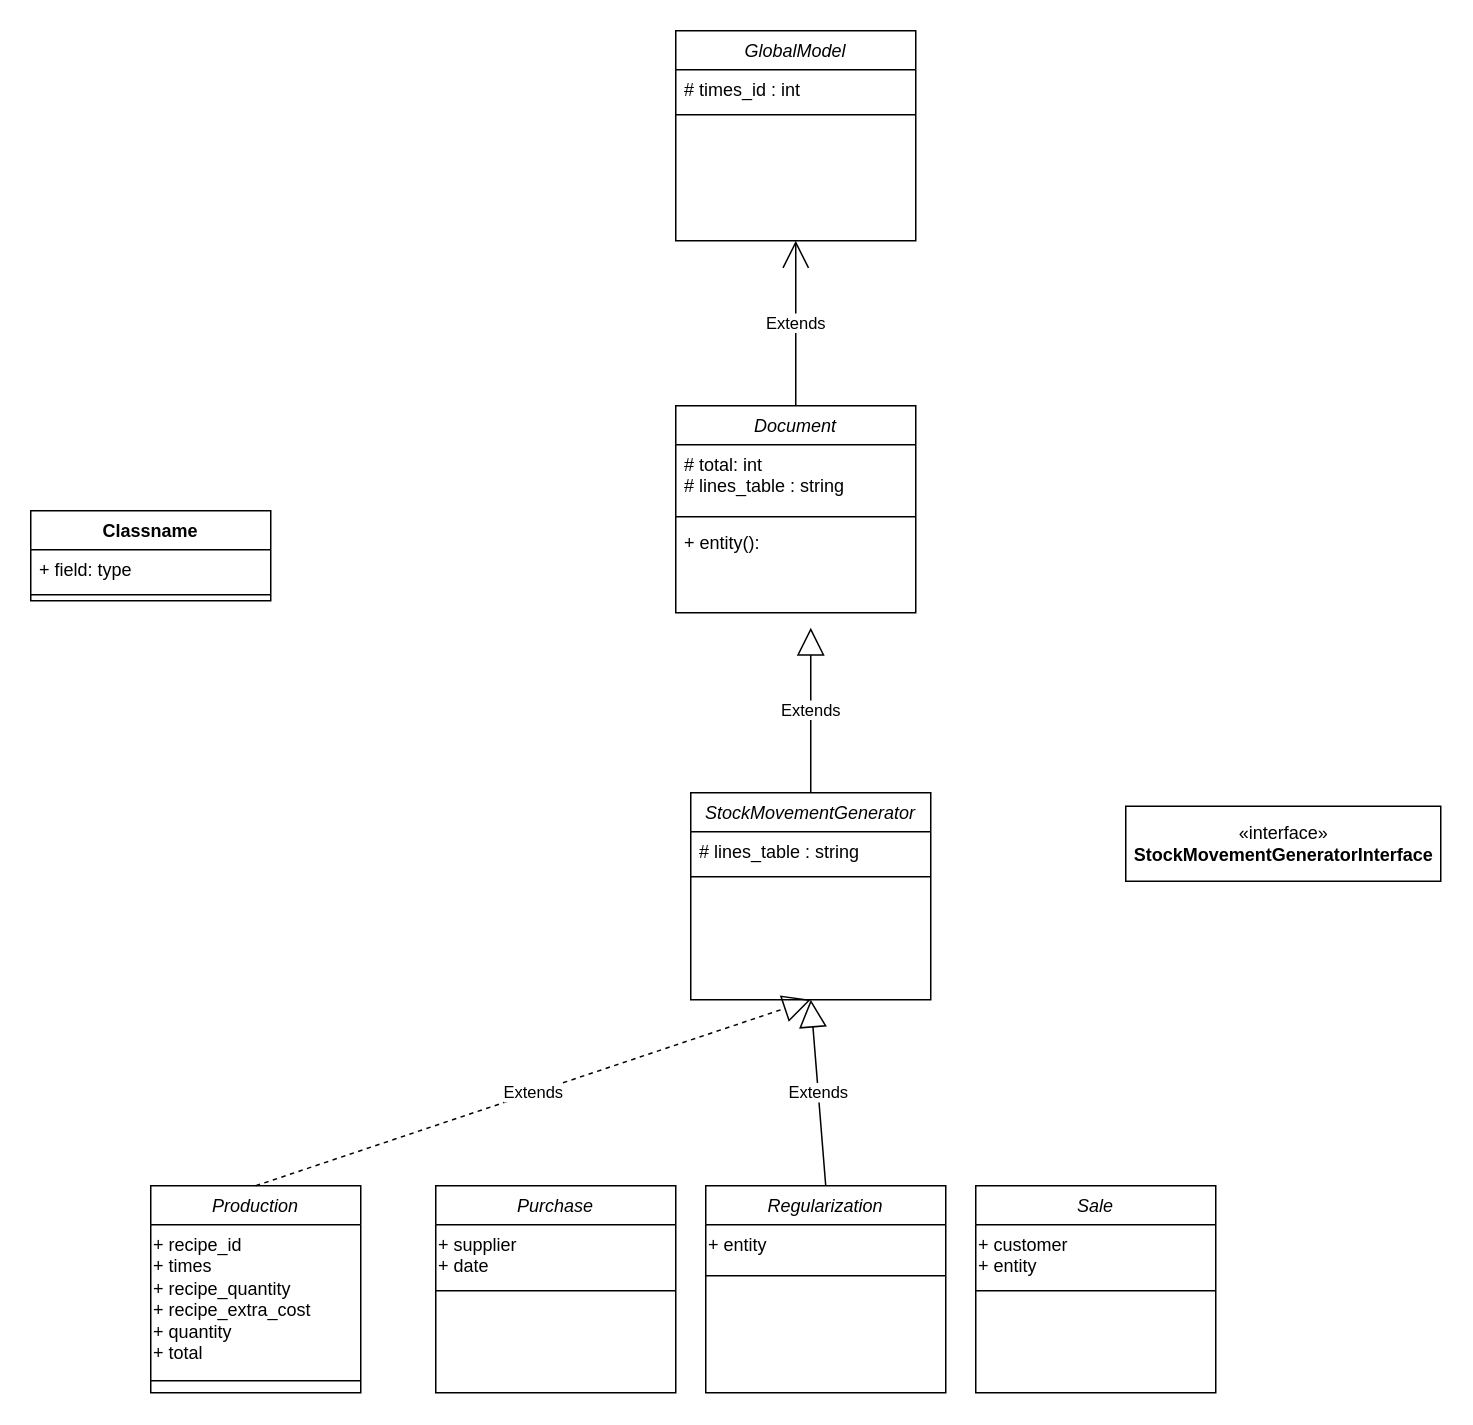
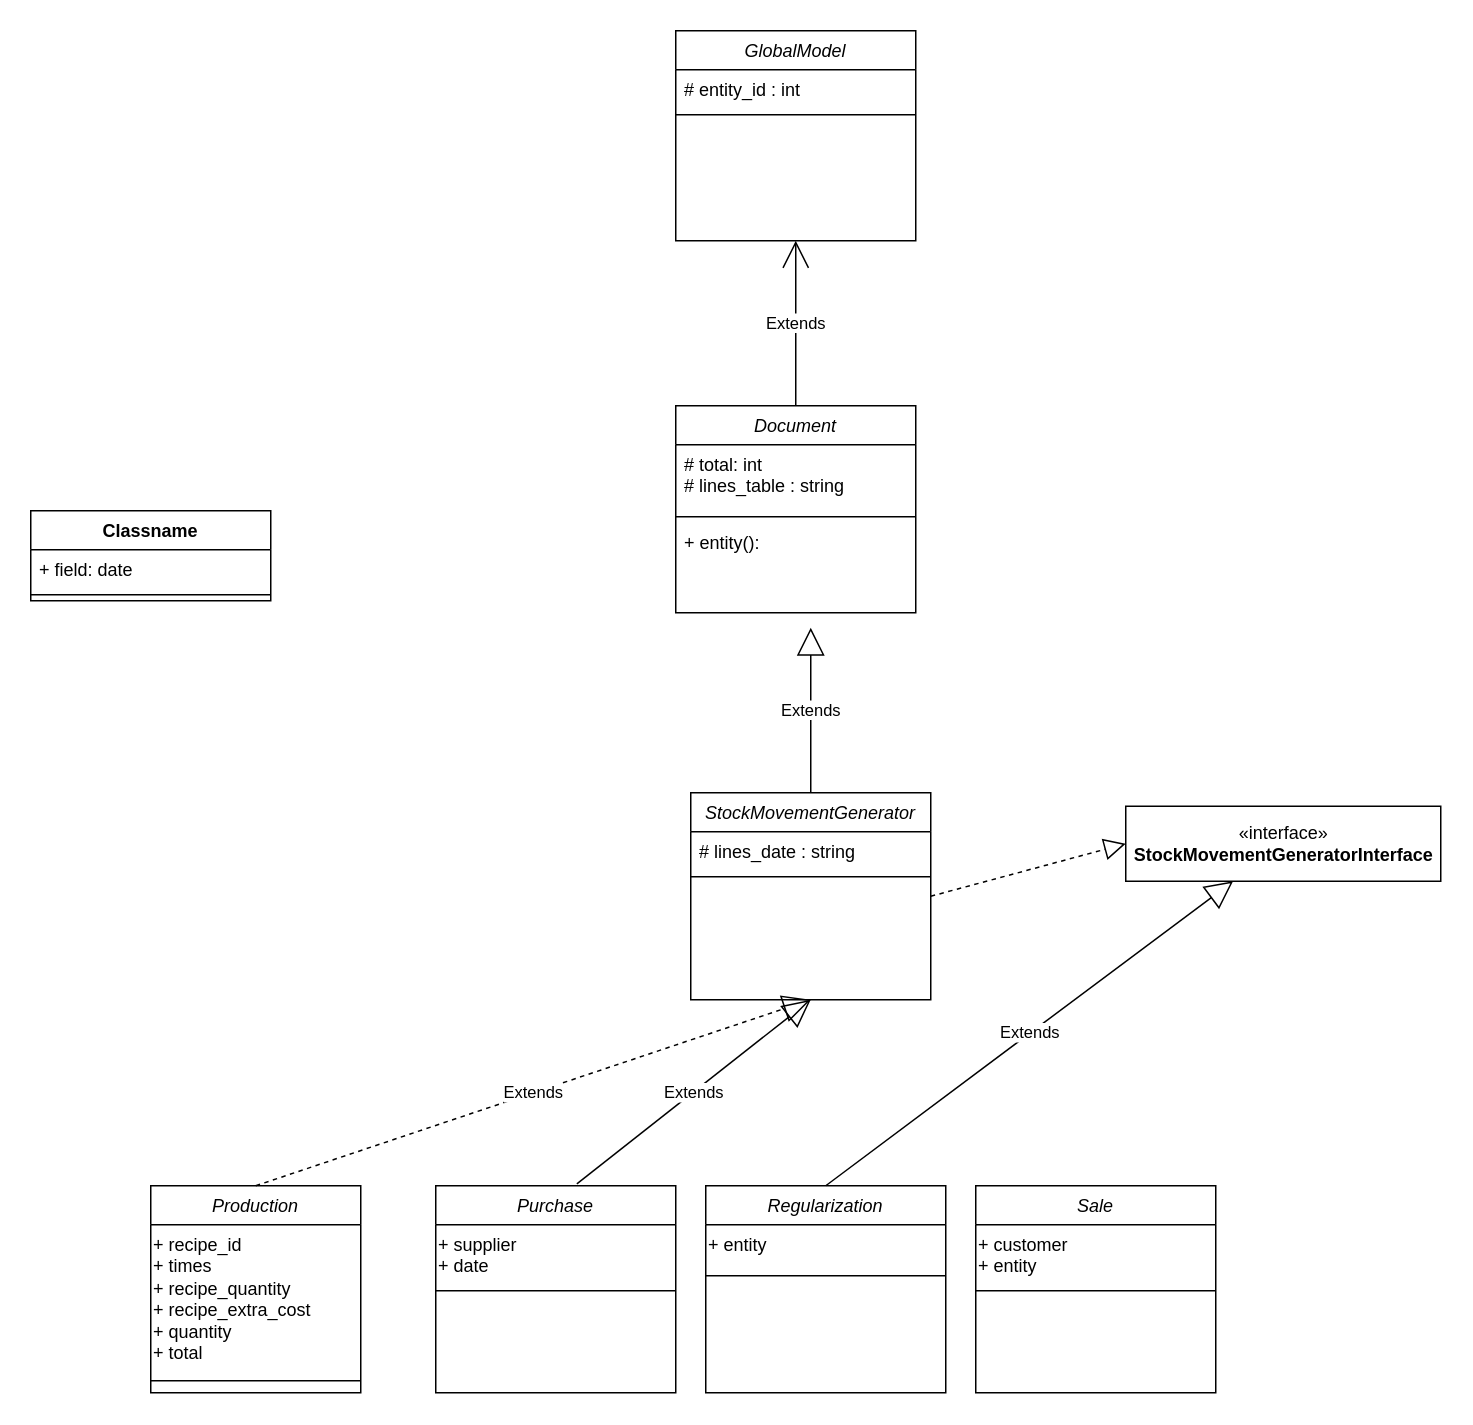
  <mxCell id="0" />
  <mxCell id="1" parent="0" />
  <mxCell id="2" value="GlobalModel&#10;" style="swimlane;fontStyle=2;align=center;verticalAlign=top;childLayout=stackLayout;horizontal=1;startSize=26;horizontalStack=0;resizeParent=1;resizeLast=0;collapsible=1;marginBottom=0;rounded=0;shadow=0;strokeWidth=1;" parent="1" vertex="1"><mxGeometry x="450" y="20" width="160" height="140" as="geometry"><mxRectangle x="230" y="140" width="160" height="26" as="alternateBounds" /></mxGeometry></mxCell>
- <mxCell id="3" value="# times_id : int" style="text;align=left;verticalAlign=top;spacingLeft=4;spacingRight=4;overflow=hidden;rotatable=0;points=[[0,0.5],[1,0.5]];portConstraint=eastwest;" parent="2" vertex="1"><mxGeometry y="26" width="160" height="26" as="geometry" /></mxCell>
+ <mxCell id="3" value="# entity_id : int" style="text;align=left;verticalAlign=top;spacingLeft=4;spacingRight=4;overflow=hidden;rotatable=0;points=[[0,0.5],[1,0.5]];portConstraint=eastwest;" parent="2" vertex="1"><mxGeometry y="26" width="160" height="26" as="geometry" /></mxCell>
  <mxCell id="4" value="" style="line;html=1;strokeWidth=1;align=left;verticalAlign=middle;spacingTop=-1;spacingLeft=3;spacingRight=3;rotatable=0;labelPosition=right;points=[];portConstraint=eastwest;" parent="2" vertex="1"><mxGeometry y="52" width="160" height="8" as="geometry" /></mxCell>
  <mxCell id="5" value="Document&#10;" style="swimlane;fontStyle=2;align=center;verticalAlign=top;childLayout=stackLayout;horizontal=1;startSize=26;horizontalStack=0;resizeParent=1;resizeLast=0;collapsible=1;marginBottom=0;rounded=0;shadow=0;strokeWidth=1;" vertex="1" parent="1"><mxGeometry x="450" y="270" width="160" height="138" as="geometry"><mxRectangle x="230" y="140" width="160" height="26" as="alternateBounds" /></mxGeometry></mxCell>
  <mxCell id="6" value="# total: int&#10;# lines_table : string&#10;&#10;&#10;&#10;&#10;" style="text;align=left;verticalAlign=top;spacingLeft=4;spacingRight=4;overflow=hidden;rotatable=0;points=[[0,0.5],[1,0.5]];portConstraint=eastwest;" vertex="1" parent="5"><mxGeometry y="26" width="160" height="44" as="geometry" /></mxCell>
  <mxCell id="7" value="" style="line;html=1;strokeWidth=1;align=left;verticalAlign=middle;spacingTop=-1;spacingLeft=3;spacingRight=3;rotatable=0;labelPosition=right;points=[];portConstraint=eastwest;" vertex="1" parent="5"><mxGeometry y="70" width="160" height="8" as="geometry" /></mxCell>
  <mxCell id="8" value="+ entity():" style="text;strokeColor=none;fillColor=none;align=left;verticalAlign=top;spacingLeft=4;spacingRight=4;overflow=hidden;rotatable=0;points=[[0,0.5],[1,0.5]];portConstraint=eastwest;" vertex="1" parent="5"><mxGeometry y="78" width="160" height="26" as="geometry" /></mxCell>
  <mxCell id="9" value="Extends" style="endArrow=open;endSize=16;endFill=0;html=1;rounded=0;entryX=0.5;entryY=1;entryDx=0;entryDy=0;exitX=0.5;exitY=0;exitDx=0;exitDy=0;" edge="1" parent="1" source="5" target="2"><mxGeometry width="160" relative="1" as="geometry"><mxPoint x="560" y="290" as="sourcePoint" /><mxPoint x="720" y="290" as="targetPoint" /></mxGeometry></mxCell>
  <mxCell id="10" value="Sale" style="swimlane;fontStyle=2;align=center;verticalAlign=top;childLayout=stackLayout;horizontal=1;startSize=26;horizontalStack=0;resizeParent=1;resizeLast=0;collapsible=1;marginBottom=0;rounded=0;shadow=0;strokeWidth=1;" vertex="1" parent="1"><mxGeometry x="650" y="790" width="160" height="138" as="geometry"><mxRectangle x="230" y="140" width="160" height="26" as="alternateBounds" /></mxGeometry></mxCell>
  <mxCell id="11" value="+ customer&lt;br&gt;+ entity" style="text;whiteSpace=wrap;html=1;" vertex="1" parent="10"><mxGeometry y="26" width="160" height="40" as="geometry" /></mxCell>
  <mxCell id="12" value="" style="line;html=1;strokeWidth=1;align=left;verticalAlign=middle;spacingTop=-1;spacingLeft=3;spacingRight=3;rotatable=0;labelPosition=right;points=[];portConstraint=eastwest;" vertex="1" parent="10"><mxGeometry y="66" width="160" height="8" as="geometry" /></mxCell>
  <mxCell id="13" value="«interface»&lt;br&gt;&lt;b&gt;StockMovementGeneratorInterface&lt;/b&gt;" style="html=1;" vertex="1" parent="1"><mxGeometry x="750" y="537" width="210" height="50" as="geometry" /></mxCell>
+ <mxCell id="14" value="" style="endArrow=block;dashed=1;endFill=0;endSize=12;html=1;rounded=0;entryX=0;entryY=0.5;entryDx=0;entryDy=0;exitX=1;exitY=0.5;exitDx=0;exitDy=0;" edge="1" parent="1" source="15" target="13"><mxGeometry width="160" relative="1" as="geometry"><mxPoint x="610" y="350" as="sourcePoint" /><mxPoint x="720" y="440" as="targetPoint" /></mxGeometry></mxCell>
  <mxCell id="15" value="StockMovementGenerator" style="swimlane;fontStyle=2;align=center;verticalAlign=top;childLayout=stackLayout;horizontal=1;startSize=26;horizontalStack=0;resizeParent=1;resizeLast=0;collapsible=1;marginBottom=0;rounded=0;shadow=0;strokeWidth=1;" vertex="1" parent="1"><mxGeometry x="460" y="528" width="160" height="138" as="geometry"><mxRectangle x="230" y="140" width="160" height="26" as="alternateBounds" /></mxGeometry></mxCell>
- <mxCell id="16" value="# lines_table : string&#10;" style="text;align=left;verticalAlign=top;spacingLeft=4;spacingRight=4;overflow=hidden;rotatable=0;points=[[0,0.5],[1,0.5]];portConstraint=eastwest;" vertex="1" parent="15"><mxGeometry y="26" width="160" height="26" as="geometry" /></mxCell>
+ <mxCell id="16" value="# lines_date : string&#10;" style="text;align=left;verticalAlign=top;spacingLeft=4;spacingRight=4;overflow=hidden;rotatable=0;points=[[0,0.5],[1,0.5]];portConstraint=eastwest;" vertex="1" parent="15"><mxGeometry y="26" width="160" height="26" as="geometry" /></mxCell>
  <mxCell id="17" value="" style="line;html=1;strokeWidth=1;align=left;verticalAlign=middle;spacingTop=-1;spacingLeft=3;spacingRight=3;rotatable=0;labelPosition=right;points=[];portConstraint=eastwest;" vertex="1" parent="15"><mxGeometry y="52" width="160" height="8" as="geometry" /></mxCell>
  <mxCell id="18" value="Extends" style="endArrow=block;endSize=16;endFill=0;html=1;rounded=0;exitX=0.5;exitY=0;exitDx=0;exitDy=0;" edge="1" parent="1" source="15"><mxGeometry width="160" relative="1" as="geometry"><mxPoint x="570" y="548" as="sourcePoint" /><mxPoint x="540" y="418" as="targetPoint" /></mxGeometry></mxCell>
  <mxCell id="19" value="Regularization" style="swimlane;fontStyle=2;align=center;verticalAlign=top;childLayout=stackLayout;horizontal=1;startSize=26;horizontalStack=0;resizeParent=1;resizeLast=0;collapsible=1;marginBottom=0;rounded=0;shadow=0;strokeWidth=1;" vertex="1" parent="1"><mxGeometry x="470" y="790" width="160" height="138" as="geometry"><mxRectangle x="230" y="140" width="160" height="26" as="alternateBounds" /></mxGeometry></mxCell>
  <mxCell id="20" value="+ entity" style="text;whiteSpace=wrap;html=1;" vertex="1" parent="19"><mxGeometry y="26" width="160" height="30" as="geometry" /></mxCell>
  <mxCell id="21" value="" style="line;html=1;strokeWidth=1;align=left;verticalAlign=middle;spacingTop=-1;spacingLeft=3;spacingRight=3;rotatable=0;labelPosition=right;points=[];portConstraint=eastwest;" vertex="1" parent="19"><mxGeometry y="56" width="160" height="8" as="geometry" /></mxCell>
  <mxCell id="22" value="Production" style="swimlane;fontStyle=2;align=center;verticalAlign=top;childLayout=stackLayout;horizontal=1;startSize=26;horizontalStack=0;resizeParent=1;resizeLast=0;collapsible=1;marginBottom=0;rounded=0;shadow=0;strokeWidth=1;" vertex="1" parent="1"><mxGeometry x="100" y="790" width="140" height="138" as="geometry"><mxRectangle x="230" y="140" width="160" height="26" as="alternateBounds" /></mxGeometry></mxCell>
  <mxCell id="23" value="+ recipe_id&lt;br&gt;+ times&lt;br&gt;+ recipe_quantity&lt;br&gt;+ recipe_extra_cost&lt;br&gt;+ quantity&lt;br&gt;+ total" style="text;whiteSpace=wrap;html=1;" vertex="1" parent="22"><mxGeometry y="26" width="140" height="100" as="geometry" /></mxCell>
  <mxCell id="24" value="" style="line;html=1;strokeWidth=1;align=left;verticalAlign=middle;spacingTop=-1;spacingLeft=3;spacingRight=3;rotatable=0;labelPosition=right;points=[];portConstraint=eastwest;" vertex="1" parent="22"><mxGeometry y="126" width="140" height="8" as="geometry" /></mxCell>
  <mxCell id="25" value="Purchase" style="swimlane;fontStyle=2;align=center;verticalAlign=top;childLayout=stackLayout;horizontal=1;startSize=26;horizontalStack=0;resizeParent=1;resizeLast=0;collapsible=1;marginBottom=0;rounded=0;shadow=0;strokeWidth=1;" vertex="1" parent="1"><mxGeometry x="290" y="790" width="160" height="138" as="geometry"><mxRectangle x="230" y="140" width="160" height="26" as="alternateBounds" /></mxGeometry></mxCell>
  <mxCell id="26" value="+ supplier&lt;br&gt;+ date" style="text;whiteSpace=wrap;html=1;" vertex="1" parent="25"><mxGeometry y="26" width="160" height="40" as="geometry" /></mxCell>
  <mxCell id="27" value="" style="line;html=1;strokeWidth=1;align=left;verticalAlign=middle;spacingTop=-1;spacingLeft=3;spacingRight=3;rotatable=0;labelPosition=right;points=[];portConstraint=eastwest;" vertex="1" parent="25"><mxGeometry y="66" width="160" height="8" as="geometry" /></mxCell>
- <mxCell id="28" value="Extends" style="endArrow=block;endSize=16;endFill=0;html=1;rounded=0;exitX=0.5;exitY=0;exitDx=0;exitDy=0;entryX=0.5;entryY=1;entryDx=0;entryDy=0;" edge="1" parent="1" source="19" target="15"><mxGeometry width="160" relative="1" as="geometry"><mxPoint x="520" y="610" as="sourcePoint" /><mxPoint x="680" y="610" as="targetPoint" /></mxGeometry></mxCell>
+ <mxCell id="28" value="Extends" style="endArrow=block;endSize=16;endFill=0;html=1;rounded=0;exitX=0.5;exitY=0;exitDx=0;exitDy=0;" edge="1" parent="1" source="19" target="13"><mxGeometry width="160" relative="1" as="geometry"><mxPoint x="520" y="610" as="sourcePoint" /><mxPoint x="680" y="610" as="targetPoint" /></mxGeometry></mxCell>
+ <mxCell id="29" value="Extends" style="endArrow=block;endSize=16;endFill=0;html=1;rounded=0;exitX=0.588;exitY=-0.009;exitDx=0;exitDy=0;exitPerimeter=0;entryX=0.5;entryY=1;entryDx=0;entryDy=0;" edge="1" parent="1" source="25" target="15"><mxGeometry width="160" relative="1" as="geometry"><mxPoint x="520" y="610" as="sourcePoint" /><mxPoint x="680" y="610" as="targetPoint" /></mxGeometry></mxCell>
  <mxCell id="30" value="Extends" style="endArrow=block;endSize=16;endFill=0;html=1;rounded=0;exitX=0.5;exitY=0;exitDx=0;exitDy=0;entryX=0.5;entryY=1;entryDx=0;entryDy=0;dashed=1;" edge="1" parent="1" source="22" target="15"><mxGeometry width="160" relative="1" as="geometry"><mxPoint x="160" y="700" as="sourcePoint" /><mxPoint x="320" y="700" as="targetPoint" /></mxGeometry></mxCell>
  <mxCell id="31" value="Classname" style="swimlane;fontStyle=1;align=center;verticalAlign=top;childLayout=stackLayout;horizontal=1;startSize=26;horizontalStack=0;resizeParent=1;resizeParentMax=0;resizeLast=0;collapsible=1;marginBottom=0;" vertex="1" parent="1"><mxGeometry x="20" y="340" width="160" height="60" as="geometry" /></mxCell>
- <mxCell id="32" value="+ field: type" style="text;strokeColor=none;fillColor=none;align=left;verticalAlign=top;spacingLeft=4;spacingRight=4;overflow=hidden;rotatable=0;points=[[0,0.5],[1,0.5]];portConstraint=eastwest;" vertex="1" parent="31"><mxGeometry y="26" width="160" height="26" as="geometry" /></mxCell>
+ <mxCell id="32" value="+ field: date" style="text;strokeColor=none;fillColor=none;align=left;verticalAlign=top;spacingLeft=4;spacingRight=4;overflow=hidden;rotatable=0;points=[[0,0.5],[1,0.5]];portConstraint=eastwest;" vertex="1" parent="31"><mxGeometry y="26" width="160" height="26" as="geometry" /></mxCell>
  <mxCell id="33" value="" style="line;strokeWidth=1;fillColor=none;align=left;verticalAlign=middle;spacingTop=-1;spacingLeft=3;spacingRight=3;rotatable=0;labelPosition=right;points=[];portConstraint=eastwest;" vertex="1" parent="31"><mxGeometry y="52" width="160" height="8" as="geometry" /></mxCell>
